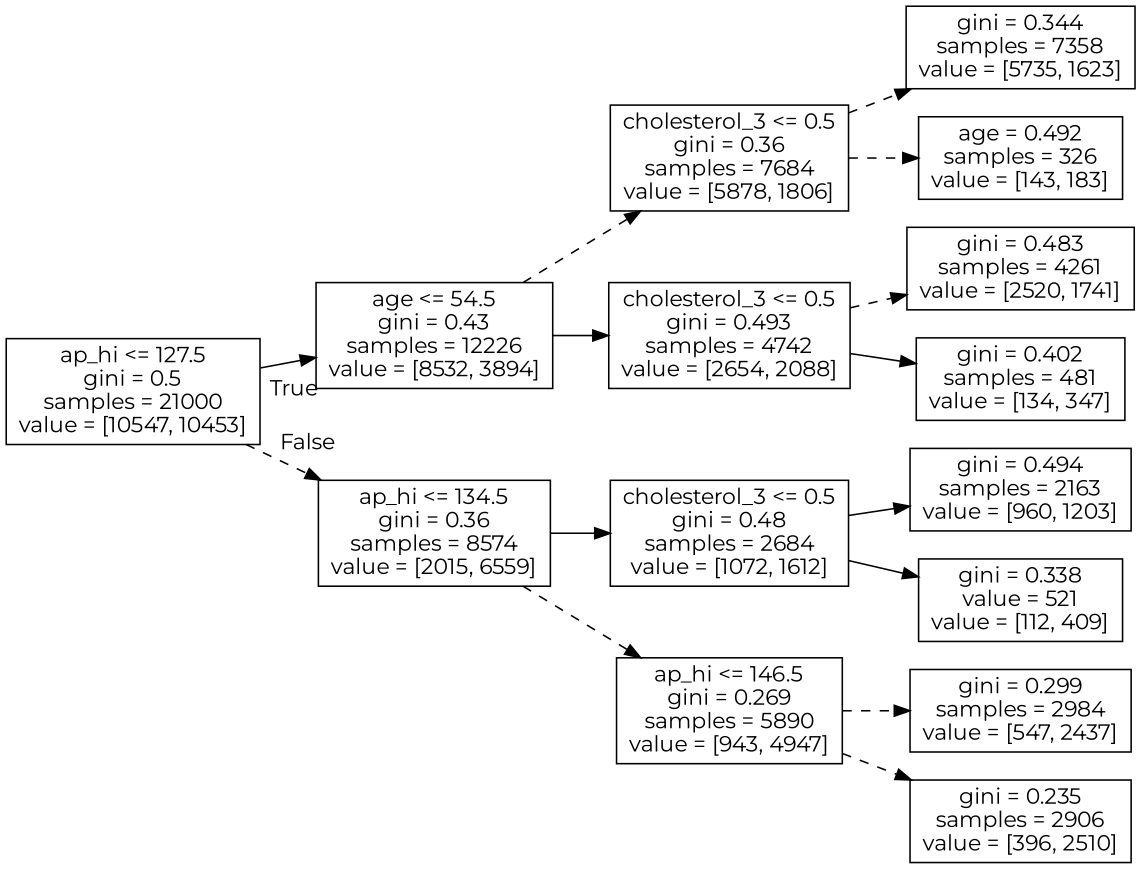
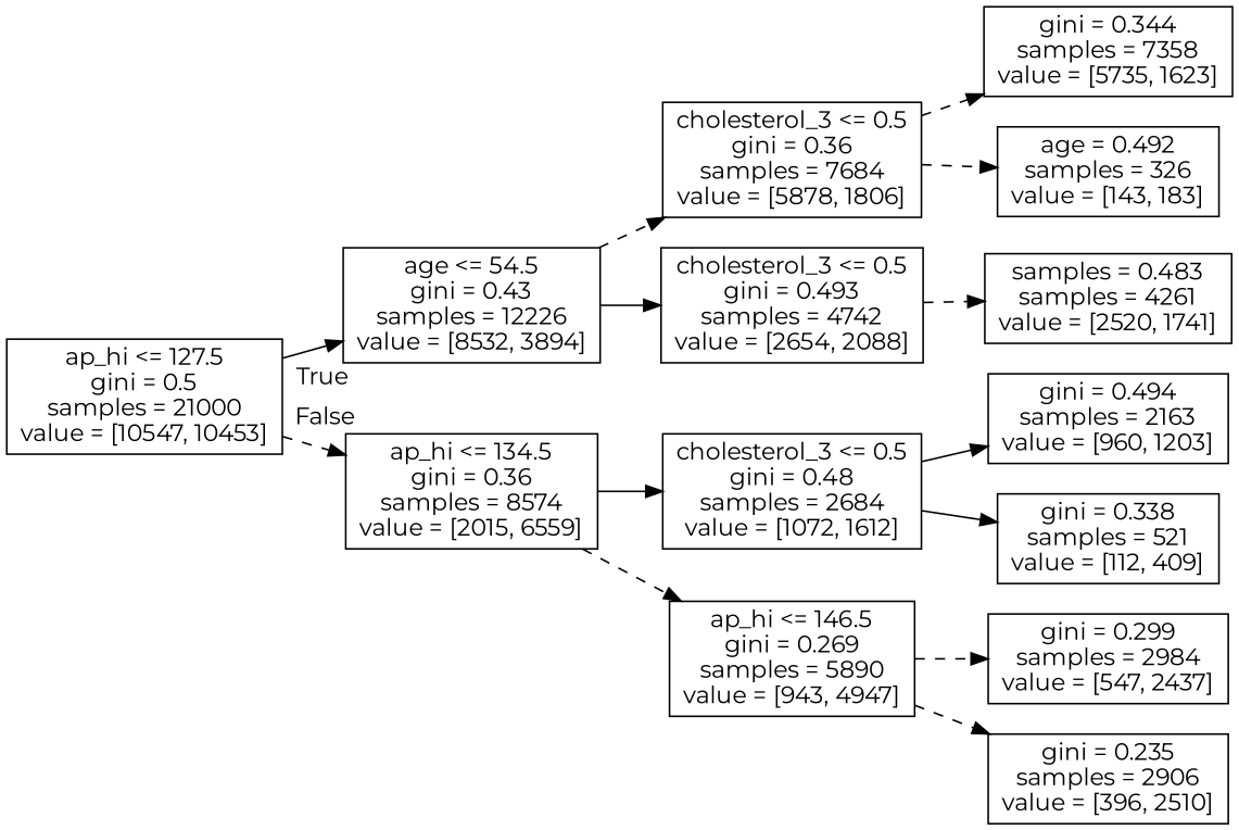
  digraph {
    fontname=Montserrat
    rankdir=LR
    node [fontname=Montserrat shape=box]
    edge [fontname=Montserrat style=dashed]
    n1 [label="ap_hi <= 127.5\ngini = 0.5\nsamples = 21000\nvalue = [10547, 10453]"]
    n2 [label="age <= 54.5\ngini = 0.43\nsamples = 12226\nvalue = [8532, 3894]"]
    n3 [label="ap_hi <= 134.5\ngini = 0.36\nsamples = 8574\nvalue = [2015, 6559]"]
    n4 [label="cholesterol_3 <= 0.5\ngini = 0.36\nsamples = 7684\nvalue = [5878, 1806]"]
    n5 [label="cholesterol_3 <= 0.5\ngini = 0.493\nsamples = 4742\nvalue = [2654, 2088]"]
    n6 [label="cholesterol_3 <= 0.5\ngini = 0.48\nsamples = 2684\nvalue = [1072, 1612]"]
    n7 [label="ap_hi <= 146.5\ngini = 0.269\nsamples = 5890\nvalue = [943, 4947]"]
    n8 [label="gini = 0.344\nsamples = 7358\nvalue = [5735, 1623]"]
    n9 [label="age = 0.492\nsamples = 326\nvalue = [143, 183]"]
-   n10 [label="gini = 0.483\nsamples = 4261\nvalue = [2520, 1741]"]
-   n11 [label="gini = 0.402\nsamples = 481\nvalue = [134, 347]"]
+   n10 [label="samples = 0.483\nsamples = 4261\nvalue = [2520, 1741]"]
    n12 [label="gini = 0.494\nsamples = 2163\nvalue = [960, 1203]"]
-   n13 [label="gini = 0.338\nvalue = 521\nvalue = [112, 409]"]
+   n13 [label="gini = 0.338\nsamples = 521\nvalue = [112, 409]"]
    n14 [label="gini = 0.299\nsamples = 2984\nvalue = [547, 2437]"]
    n15 [label="gini = 0.235\nsamples = 2906\nvalue = [396, 2510]"]
    n1 -> n2 [headlabel=True labelangle=45 labeldistance=2.5 style=solid]
    n1 -> n3 [headlabel=False labelangle=-45 labeldistance=2.5]
    n2 -> n4
    n2 -> n5 [style=solid]
    n3 -> n6 [style=solid]
    n3 -> n7
    n4 -> n8
    n4 -> n9
    n5 -> n10
-   n5 -> n11 [style=solid]
    n6 -> n12 [style=solid]
    n6 -> n13 [style=solid]
    n7 -> n14
    n7 -> n15
  }
